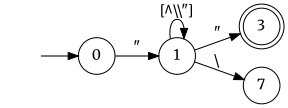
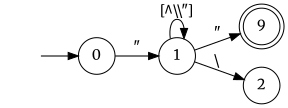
  digraph {
    fontname=Merriweather
    rankdir=LR
    node [fontname=Merriweather shape=circle style=rounded]
    edge [fontname=Merriweather]
    s [style=invis]
    0
    1
-   3 [shape=doublecircle]
-   2 [label=7]
+   3 [shape=doublecircle label=9]
+   2
    s -> 0
    0 -> 1 [label="\""]
    1 -> 1 [label="[^\\\\\"]"]
    1 -> 3 [label="\""]
    1 -> 2 [label="\\"]
  }
